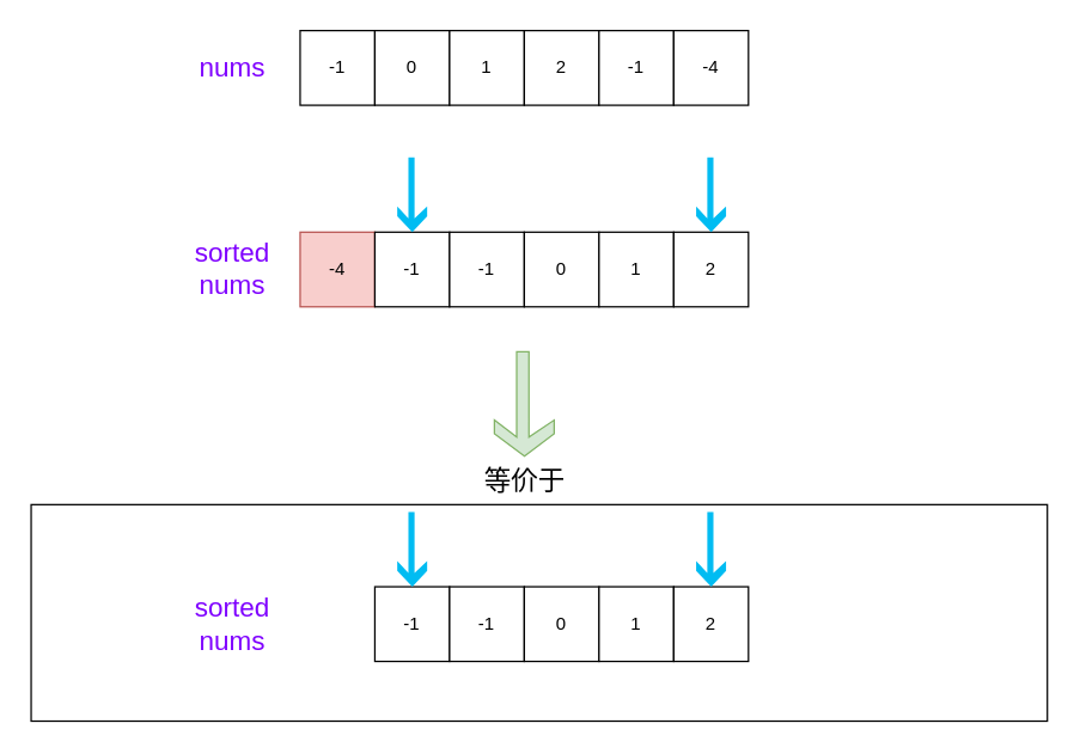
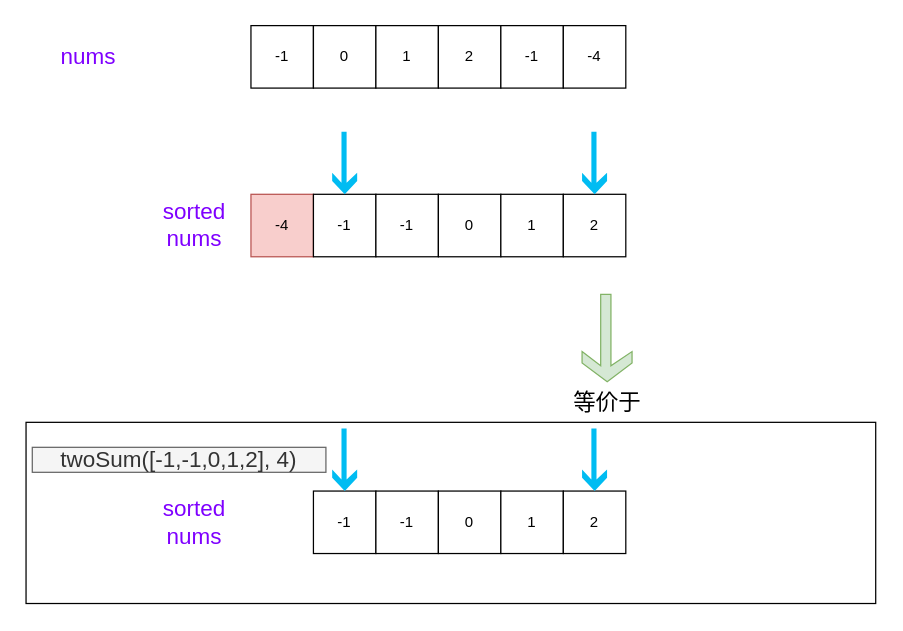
  <mxCell id="0" />
  <mxCell id="1" parent="0" />
  <mxCell id="2" value="" style="rounded=0;whiteSpace=wrap;html=1;fontSize=18;fontColor=#7F00FF;" vertex="1" parent="1"><mxGeometry x="20" y="337.5" width="680" height="145" as="geometry" /></mxCell>
  <mxCell id="3" value="-1" style="rounded=0;whiteSpace=wrap;html=1;" vertex="1" parent="1"><mxGeometry x="200" y="20" width="50" height="50" as="geometry" /></mxCell>
  <mxCell id="4" value="0" style="rounded=0;whiteSpace=wrap;html=1;" vertex="1" parent="1"><mxGeometry x="250" y="20" width="50" height="50" as="geometry" /></mxCell>
  <mxCell id="5" value="1" style="rounded=0;whiteSpace=wrap;html=1;" vertex="1" parent="1"><mxGeometry x="300" y="20" width="50" height="50" as="geometry" /></mxCell>
  <mxCell id="6" value="2" style="rounded=0;whiteSpace=wrap;html=1;" vertex="1" parent="1"><mxGeometry x="350" y="20" width="50" height="50" as="geometry" /></mxCell>
  <mxCell id="7" value="-1" style="rounded=0;whiteSpace=wrap;html=1;" vertex="1" parent="1"><mxGeometry x="400" y="20" width="50" height="50" as="geometry" /></mxCell>
  <mxCell id="8" value="-4" style="rounded=0;whiteSpace=wrap;html=1;" vertex="1" parent="1"><mxGeometry x="450" y="20" width="50" height="50" as="geometry" /></mxCell>
  <mxCell id="9" value="-4" style="rounded=0;whiteSpace=wrap;html=1;fillColor=#f8cecc;strokeColor=#b85450;" vertex="1" parent="1"><mxGeometry x="200" y="155" width="50" height="50" as="geometry" /></mxCell>
  <mxCell id="10" value="-1" style="rounded=0;whiteSpace=wrap;html=1;" vertex="1" parent="1"><mxGeometry x="250" y="155" width="50" height="50" as="geometry" /></mxCell>
  <mxCell id="11" value="-1" style="rounded=0;whiteSpace=wrap;html=1;" vertex="1" parent="1"><mxGeometry x="300" y="155" width="50" height="50" as="geometry" /></mxCell>
  <mxCell id="12" value="0" style="rounded=0;whiteSpace=wrap;html=1;" vertex="1" parent="1"><mxGeometry x="350" y="155" width="50" height="50" as="geometry" /></mxCell>
  <mxCell id="13" value="1" style="rounded=0;whiteSpace=wrap;html=1;" vertex="1" parent="1"><mxGeometry x="400" y="155" width="50" height="50" as="geometry" /></mxCell>
  <mxCell id="14" value="2" style="rounded=0;whiteSpace=wrap;html=1;" vertex="1" parent="1"><mxGeometry x="450" y="155" width="50" height="50" as="geometry" /></mxCell>
- <mxCell id="15" value="nums" style="text;html=1;strokeColor=none;fillColor=none;align=center;verticalAlign=middle;whiteSpace=wrap;rounded=0;fontColor=#7F00FF;fontSize=18;" vertex="1" parent="1"><mxGeometry x="120" y="35" width="70" height="20" as="geometry" /></mxCell>
+ <mxCell id="15" value="nums" style="text;html=1;strokeColor=none;fillColor=none;align=center;verticalAlign=middle;whiteSpace=wrap;rounded=0;fontColor=#7F00FF;fontSize=18;" vertex="1" parent="1"><mxGeometry x="35" y="35" width="70" height="20" as="geometry" /></mxCell>
  <mxCell id="16" value="sorted nums" style="text;html=1;strokeColor=none;fillColor=none;align=center;verticalAlign=middle;whiteSpace=wrap;rounded=0;fontColor=#7F00FF;fontSize=18;" vertex="1" parent="1"><mxGeometry x="120" y="170" width="70" height="20" as="geometry" /></mxCell>
  <mxCell id="17" value="" style="pointerEvents=1;shadow=0;dashed=0;html=1;strokeColor=none;labelPosition=center;verticalLabelPosition=bottom;verticalAlign=top;align=center;shape=mxgraph.mscae.deprecated.poster_arrow;fillColor=#00BCF2;fontSize=18;fontColor=#7F00FF;" vertex="1" parent="1"><mxGeometry x="265" y="105" width="20" height="50" as="geometry" /></mxCell>
  <mxCell id="18" value="" style="pointerEvents=1;shadow=0;dashed=0;html=1;strokeColor=none;labelPosition=center;verticalLabelPosition=bottom;verticalAlign=top;align=center;shape=mxgraph.mscae.deprecated.poster_arrow;fillColor=#00BCF2;fontSize=18;fontColor=#7F00FF;" vertex="1" parent="1"><mxGeometry x="465" y="105" width="20" height="50" as="geometry" /></mxCell>
  <mxCell id="19" value="-1" style="rounded=0;whiteSpace=wrap;html=1;" vertex="1" parent="1"><mxGeometry x="250" y="392.5" width="50" height="50" as="geometry" /></mxCell>
  <mxCell id="20" value="-1" style="rounded=0;whiteSpace=wrap;html=1;" vertex="1" parent="1"><mxGeometry x="300" y="392.5" width="50" height="50" as="geometry" /></mxCell>
  <mxCell id="21" value="0" style="rounded=0;whiteSpace=wrap;html=1;" vertex="1" parent="1"><mxGeometry x="350" y="392.5" width="50" height="50" as="geometry" /></mxCell>
  <mxCell id="22" value="1" style="rounded=0;whiteSpace=wrap;html=1;" vertex="1" parent="1"><mxGeometry x="400" y="392.5" width="50" height="50" as="geometry" /></mxCell>
  <mxCell id="23" value="2" style="rounded=0;whiteSpace=wrap;html=1;" vertex="1" parent="1"><mxGeometry x="450" y="392.5" width="50" height="50" as="geometry" /></mxCell>
  <mxCell id="24" value="sorted nums" style="text;html=1;strokeColor=none;fillColor=none;align=center;verticalAlign=middle;whiteSpace=wrap;rounded=0;fontColor=#7F00FF;fontSize=18;" vertex="1" parent="1"><mxGeometry x="120" y="407.5" width="70" height="20" as="geometry" /></mxCell>
  <mxCell id="25" value="" style="pointerEvents=1;shadow=0;dashed=0;html=1;strokeColor=none;labelPosition=center;verticalLabelPosition=bottom;verticalAlign=top;align=center;shape=mxgraph.mscae.deprecated.poster_arrow;fillColor=#00BCF2;fontSize=18;fontColor=#7F00FF;" vertex="1" parent="1"><mxGeometry x="265" y="342.5" width="20" height="50" as="geometry" /></mxCell>
  <mxCell id="26" value="" style="pointerEvents=1;shadow=0;dashed=0;html=1;strokeColor=none;labelPosition=center;verticalLabelPosition=bottom;verticalAlign=top;align=center;shape=mxgraph.mscae.deprecated.poster_arrow;fillColor=#00BCF2;fontSize=18;fontColor=#7F00FF;" vertex="1" parent="1"><mxGeometry x="465" y="342.5" width="20" height="50" as="geometry" /></mxCell>
- <mxCell id="28" value="等价于" style="pointerEvents=1;shadow=0;dashed=0;html=1;strokeColor=#82b366;labelPosition=center;verticalLabelPosition=bottom;verticalAlign=top;align=center;shape=mxgraph.mscae.deprecated.poster_arrow;fillColor=#d5e8d4;fontSize=18;" vertex="1" parent="1"><mxGeometry x="330" y="235" width="40" height="70" as="geometry" /></mxCell>
+ <mxCell id="27" value="twoSum([-1,-1,0,1,2], 4)" style="text;html=1;strokeColor=#666666;fillColor=#f5f5f5;align=center;verticalAlign=middle;whiteSpace=wrap;rounded=0;fontSize=18;fontColor=#333333;" vertex="1" parent="1"><mxGeometry x="25" y="357.5" width="235" height="20" as="geometry" /></mxCell>
+ <mxCell id="28" value="等价于" style="pointerEvents=1;shadow=0;dashed=0;html=1;strokeColor=#82b366;labelPosition=center;verticalLabelPosition=bottom;verticalAlign=top;align=center;shape=mxgraph.mscae.deprecated.poster_arrow;fillColor=#d5e8d4;fontSize=18;" vertex="1" parent="1"><mxGeometry x="465" y="235" width="40" height="70" as="geometry" /></mxCell>
